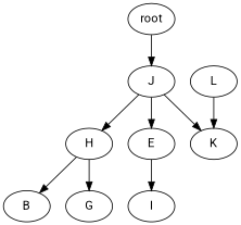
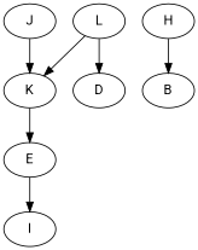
  digraph {
    fontname=Roboto
    node [fontname=Roboto]
    edge [fontname=Roboto]
-   n1 [label=root]
    n2 [label=J]
    n3 [label=H]
    n4 [label=E]
    n5 [label=K]
    n6 [label=L]
+   n7 [label=D]
    n8 [label=B]
-   n9 [label=G]
    n10 [label=I]
-   n1 -> n2
-   n2 -> n3
-   n2 -> n4
+   n5 -> n4
    n2 -> n5
    n3 -> n8
-   n3 -> n9
    n4 -> n10
    n6 -> n5
+   n6 -> n7
  }
